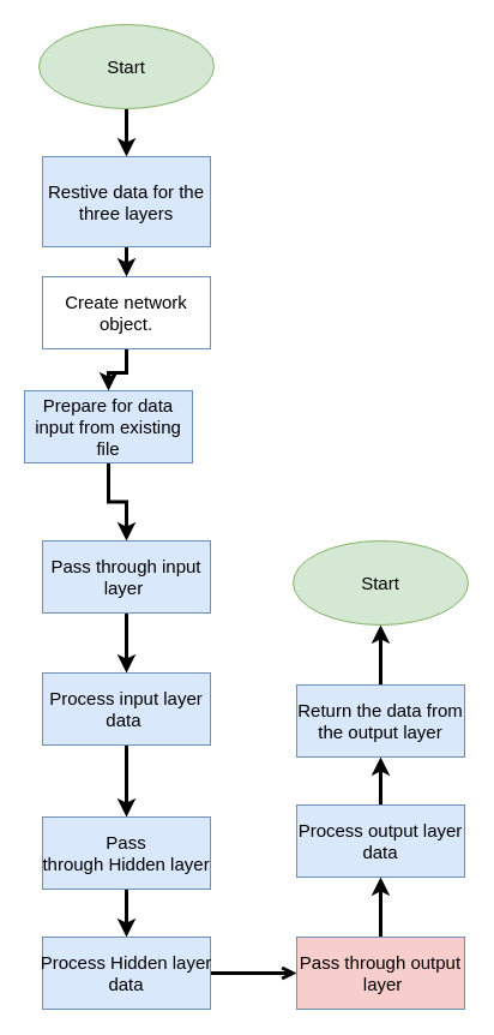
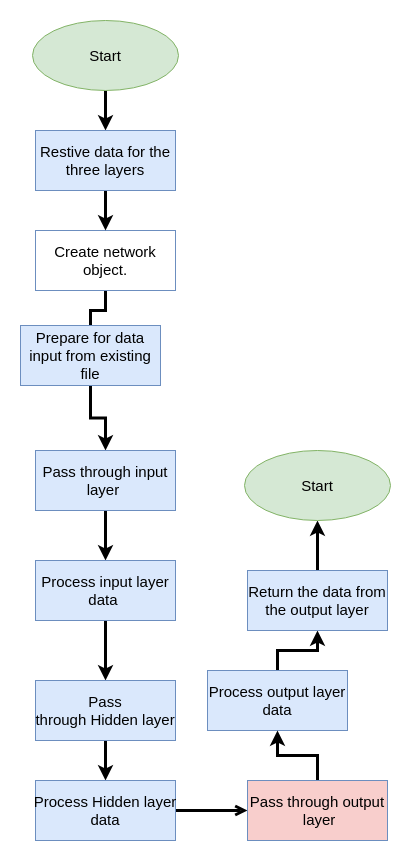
  <mxCell id="0" />
  <mxCell id="1" parent="0" />
  <mxCell id="2" style="edgeStyle=orthogonalEdgeStyle;rounded=0;orthogonalLoop=1;jettySize=auto;html=1;entryX=0.5;entryY=0;entryDx=0;entryDy=0;strokeColor=default;strokeWidth=3;align=center;verticalAlign=middle;fontFamily=Helvetica;fontSize=11;fontColor=default;labelBackgroundColor=default;endArrow=classic;" edge="1" parent="1" source="3" target="11"><mxGeometry relative="1" as="geometry" /></mxCell>
  <mxCell id="3" value="&lt;font style=&quot;font-size: 15px;&quot;&gt;Start&lt;/font&gt;" style="ellipse;whiteSpace=wrap;html=1;fillColor=#d5e8d4;strokeColor=#82b366;" vertex="1" parent="1"><mxGeometry x="32" y="20" width="146" height="70" as="geometry" /></mxCell>
- <mxCell id="4" style="edgeStyle=orthogonalEdgeStyle;rounded=0;orthogonalLoop=1;jettySize=auto;html=1;strokeWidth=3;" edge="1" parent="1" source="5" target="7"><mxGeometry relative="1" as="geometry" /></mxCell>
+ <mxCell id="4" style="edgeStyle=orthogonalEdgeStyle;rounded=0;orthogonalLoop=1;jettySize=auto;html=1;strokeWidth=3;endArrow=none;" edge="1" parent="1" source="5" target="7"><mxGeometry relative="1" as="geometry" /></mxCell>
  <mxCell id="5" value="&lt;span style=&quot;font-size: 15px;&quot;&gt;Create network object.&lt;/span&gt;" style="rounded=0;whiteSpace=wrap;html=1;fillColor=#ffffff;strokeColor=#6c8ebf;" vertex="1" parent="1"><mxGeometry x="35" y="230" width="140" height="60" as="geometry" /></mxCell>
  <mxCell id="6" style="edgeStyle=orthogonalEdgeStyle;rounded=0;orthogonalLoop=1;jettySize=auto;html=1;strokeWidth=3;" edge="1" parent="1" source="7" target="9"><mxGeometry relative="1" as="geometry" /></mxCell>
  <mxCell id="7" value="&lt;span style=&quot;font-size: 15px;&quot;&gt;Prepare for data input from existing file&lt;/span&gt;" style="rounded=0;whiteSpace=wrap;html=1;fillColor=#dae8fc;strokeColor=#6c8ebf;" vertex="1" parent="1"><mxGeometry x="20" y="325" width="140" height="60" as="geometry" /></mxCell>
  <mxCell id="8" style="edgeStyle=orthogonalEdgeStyle;rounded=0;orthogonalLoop=1;jettySize=auto;html=1;strokeColor=default;strokeWidth=3;align=center;verticalAlign=middle;fontFamily=Helvetica;fontSize=11;fontColor=default;labelBackgroundColor=default;endArrow=classic;" edge="1" parent="1" source="9" target="13"><mxGeometry relative="1" as="geometry" /></mxCell>
  <mxCell id="9" value="&lt;span style=&quot;font-size: 15px;&quot;&gt;Pass through input layer&amp;nbsp;&lt;/span&gt;" style="rounded=0;whiteSpace=wrap;html=1;fillColor=#dae8fc;strokeColor=#6c8ebf;" vertex="1" parent="1"><mxGeometry x="35" y="450" width="140" height="60" as="geometry" /></mxCell>
  <mxCell id="10" style="edgeStyle=orthogonalEdgeStyle;rounded=0;orthogonalLoop=1;jettySize=auto;html=1;strokeWidth=3;" edge="1" parent="1" source="11" target="5"><mxGeometry relative="1" as="geometry" /></mxCell>
- <mxCell id="11" value="&lt;span style=&quot;font-size: 15px;&quot;&gt;Restive data for the three layers&lt;/span&gt;" style="rounded=0;whiteSpace=wrap;html=1;fillColor=#dae8fc;strokeColor=#6c8ebf;" vertex="1" parent="1"><mxGeometry x="35" y="130" width="140" height="75" as="geometry" /></mxCell>
+ <mxCell id="11" value="&lt;span style=&quot;font-size: 15px;&quot;&gt;Restive data for the three layers&lt;/span&gt;" style="rounded=0;whiteSpace=wrap;html=1;fillColor=#dae8fc;strokeColor=#6c8ebf;" vertex="1" parent="1"><mxGeometry x="35" y="130" width="140" height="60" as="geometry" /></mxCell>
  <mxCell id="12" style="edgeStyle=orthogonalEdgeStyle;rounded=0;orthogonalLoop=1;jettySize=auto;html=1;strokeColor=default;strokeWidth=3;align=center;verticalAlign=middle;fontFamily=Helvetica;fontSize=11;fontColor=default;labelBackgroundColor=default;endArrow=classic;" edge="1" parent="1" source="13" target="15"><mxGeometry relative="1" as="geometry" /></mxCell>
  <mxCell id="13" value="&lt;span style=&quot;font-size: 15px;&quot;&gt;Process input layer data&amp;nbsp;&lt;/span&gt;" style="rounded=0;whiteSpace=wrap;html=1;fillColor=#dae8fc;strokeColor=#6c8ebf;" vertex="1" parent="1"><mxGeometry x="35" y="560" width="140" height="60" as="geometry" /></mxCell>
  <mxCell id="14" style="edgeStyle=orthogonalEdgeStyle;rounded=0;orthogonalLoop=1;jettySize=auto;html=1;strokeColor=default;strokeWidth=3;align=center;verticalAlign=middle;fontFamily=Helvetica;fontSize=11;fontColor=default;labelBackgroundColor=default;endArrow=classic;" edge="1" parent="1" source="15" target="17"><mxGeometry relative="1" as="geometry" /></mxCell>
  <mxCell id="15" value="&lt;font style=&quot;font-size: 15px;&quot; face=&quot;Helvetica&quot;&gt;&lt;span style=&quot;&quot;&gt;Pass through&amp;nbsp;&lt;/span&gt;&lt;span style=&quot;text-align: left; white-space: pre;&quot;&gt;Hidden layer&lt;/span&gt;&lt;/font&gt;" style="rounded=0;whiteSpace=wrap;html=1;fillColor=#dae8fc;strokeColor=#6c8ebf;" vertex="1" parent="1"><mxGeometry x="35" y="680" width="140" height="60" as="geometry" /></mxCell>
  <mxCell id="16" style="edgeStyle=orthogonalEdgeStyle;rounded=0;orthogonalLoop=1;jettySize=auto;html=1;strokeColor=default;strokeWidth=3;align=center;verticalAlign=middle;fontFamily=Helvetica;fontSize=11;fontColor=default;labelBackgroundColor=default;endArrow=open;" edge="1" parent="1" source="17" target="21"><mxGeometry relative="1" as="geometry" /></mxCell>
  <mxCell id="17" value="&lt;span style=&quot;font-size: 15px;&quot;&gt;Process&amp;nbsp;&lt;/span&gt;&lt;span style=&quot;font-size: 15px; text-align: left; white-space: pre;&quot;&gt;Hidden layer&lt;/span&gt;&lt;div&gt;&lt;span style=&quot;font-size: 15px;&quot;&gt;&amp;nbsp;data&amp;nbsp;&lt;/span&gt;&lt;/div&gt;" style="rounded=0;whiteSpace=wrap;html=1;fillColor=#dae8fc;strokeColor=#6c8ebf;" vertex="1" parent="1"><mxGeometry x="35" y="780" width="140" height="60" as="geometry" /></mxCell>
  <mxCell id="18" style="edgeStyle=orthogonalEdgeStyle;rounded=0;orthogonalLoop=1;jettySize=auto;html=1;strokeColor=default;strokeWidth=3;align=center;verticalAlign=middle;fontFamily=Helvetica;fontSize=11;fontColor=default;labelBackgroundColor=default;endArrow=classic;" edge="1" parent="1" source="19" target="23"><mxGeometry relative="1" as="geometry" /></mxCell>
- <mxCell id="19" value="&lt;div style=&quot;text-align: left;&quot;&gt;&lt;span style=&quot;font-size: 15px; background-color: initial;&quot;&gt;Process &lt;span style=&quot;white-space: pre;&quot;&gt;output layer&lt;/span&gt;&lt;/span&gt;&lt;/div&gt;&lt;div&gt;&lt;span style=&quot;font-size: 15px;&quot;&gt;&amp;nbsp;data&amp;nbsp;&lt;/span&gt;&lt;/div&gt;" style="rounded=0;whiteSpace=wrap;html=1;fillColor=#dae8fc;strokeColor=#6c8ebf;" vertex="1" parent="1"><mxGeometry x="247" y="670" width="140" height="60" as="geometry" /></mxCell>
+ <mxCell id="19" value="&lt;div style=&quot;text-align: left;&quot;&gt;&lt;span style=&quot;font-size: 15px; background-color: initial;&quot;&gt;Process &lt;span style=&quot;white-space: pre;&quot;&gt;output layer&lt;/span&gt;&lt;/span&gt;&lt;/div&gt;&lt;div&gt;&lt;span style=&quot;font-size: 15px;&quot;&gt;&amp;nbsp;data&amp;nbsp;&lt;/span&gt;&lt;/div&gt;" style="rounded=0;whiteSpace=wrap;html=1;fillColor=#dae8fc;strokeColor=#6c8ebf;" vertex="1" parent="1"><mxGeometry x="207" y="670" width="140" height="60" as="geometry" /></mxCell>
  <mxCell id="20" value="" style="edgeStyle=orthogonalEdgeStyle;rounded=0;orthogonalLoop=1;jettySize=auto;html=1;strokeColor=default;strokeWidth=3;align=center;verticalAlign=middle;fontFamily=Helvetica;fontSize=11;fontColor=default;labelBackgroundColor=default;endArrow=classic;" edge="1" parent="1" source="21" target="19"><mxGeometry relative="1" as="geometry" /></mxCell>
  <mxCell id="21" value="&lt;font style=&quot;font-size: 15px;&quot; face=&quot;Helvetica&quot;&gt;&lt;span style=&quot;&quot;&gt;Pass through output&lt;/span&gt;&lt;span style=&quot;text-align: left; white-space: pre;&quot;&gt; layer&lt;/span&gt;&lt;/font&gt;" style="rounded=0;whiteSpace=wrap;html=1;fillColor=#f8cecc;strokeColor=#6c8ebf;" vertex="1" parent="1"><mxGeometry x="247" y="780" width="140" height="60" as="geometry" /></mxCell>
  <mxCell id="22" style="edgeStyle=orthogonalEdgeStyle;rounded=0;orthogonalLoop=1;jettySize=auto;html=1;entryX=0.5;entryY=1;entryDx=0;entryDy=0;strokeColor=default;strokeWidth=3;align=center;verticalAlign=middle;fontFamily=Helvetica;fontSize=11;fontColor=default;labelBackgroundColor=default;endArrow=classic;" edge="1" parent="1" source="23" target="24"><mxGeometry relative="1" as="geometry" /></mxCell>
  <mxCell id="23" value="&lt;div style=&quot;&quot;&gt;&lt;span style=&quot;font-size: 15px;&quot;&gt;Return the data from the output layer&lt;/span&gt;&lt;/div&gt;" style="rounded=0;whiteSpace=wrap;html=1;fillColor=#dae8fc;strokeColor=#6c8ebf;align=center;" vertex="1" parent="1"><mxGeometry x="247" y="570" width="140" height="60" as="geometry" /></mxCell>
  <mxCell id="24" value="&lt;font style=&quot;font-size: 15px;&quot;&gt;Start&lt;/font&gt;" style="ellipse;whiteSpace=wrap;html=1;fillColor=#d5e8d4;strokeColor=#82b366;" vertex="1" parent="1"><mxGeometry x="244" y="450" width="146" height="70" as="geometry" /></mxCell>
